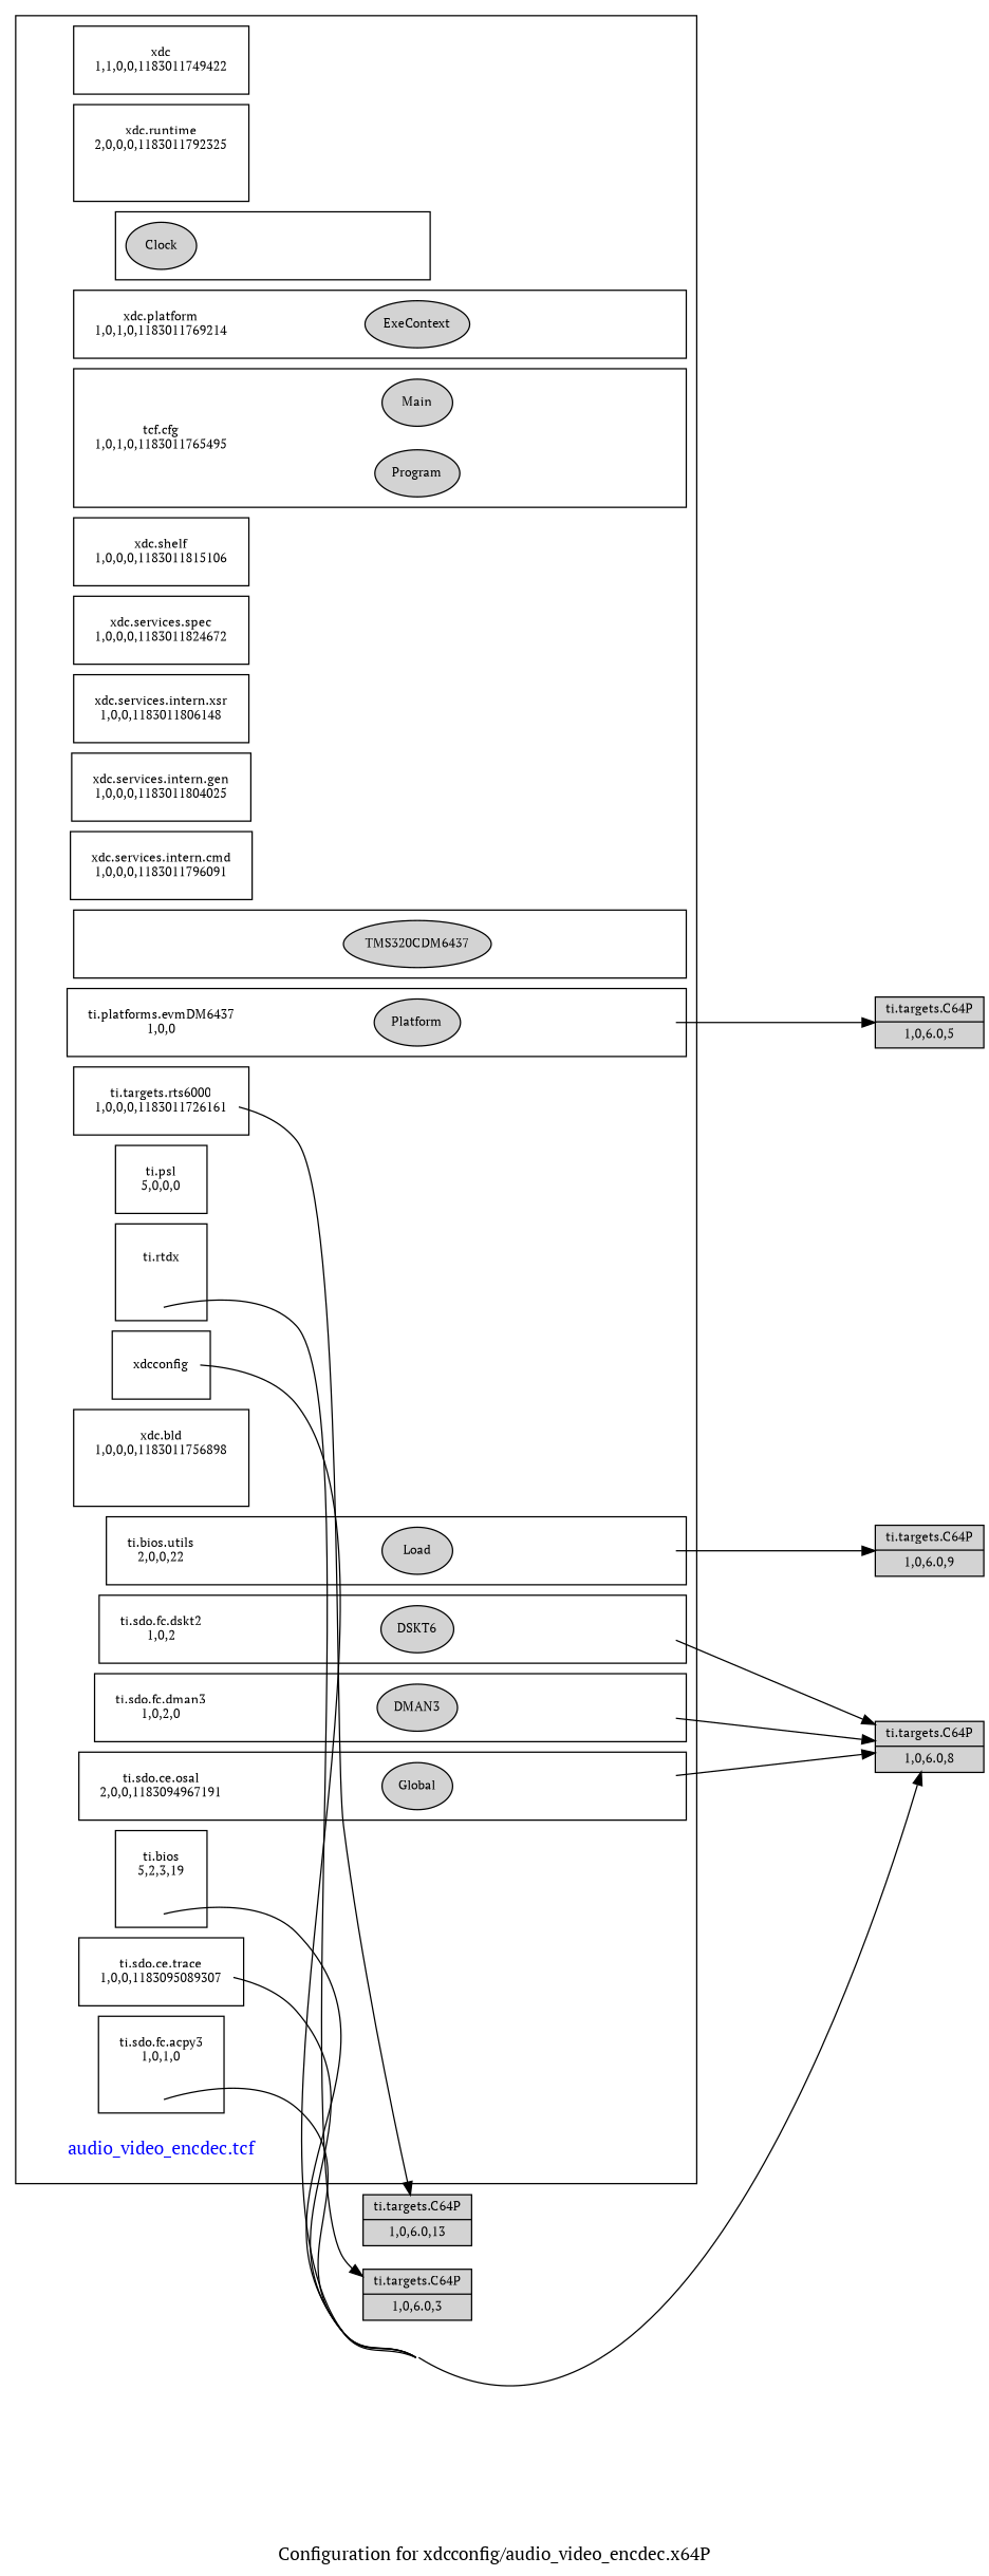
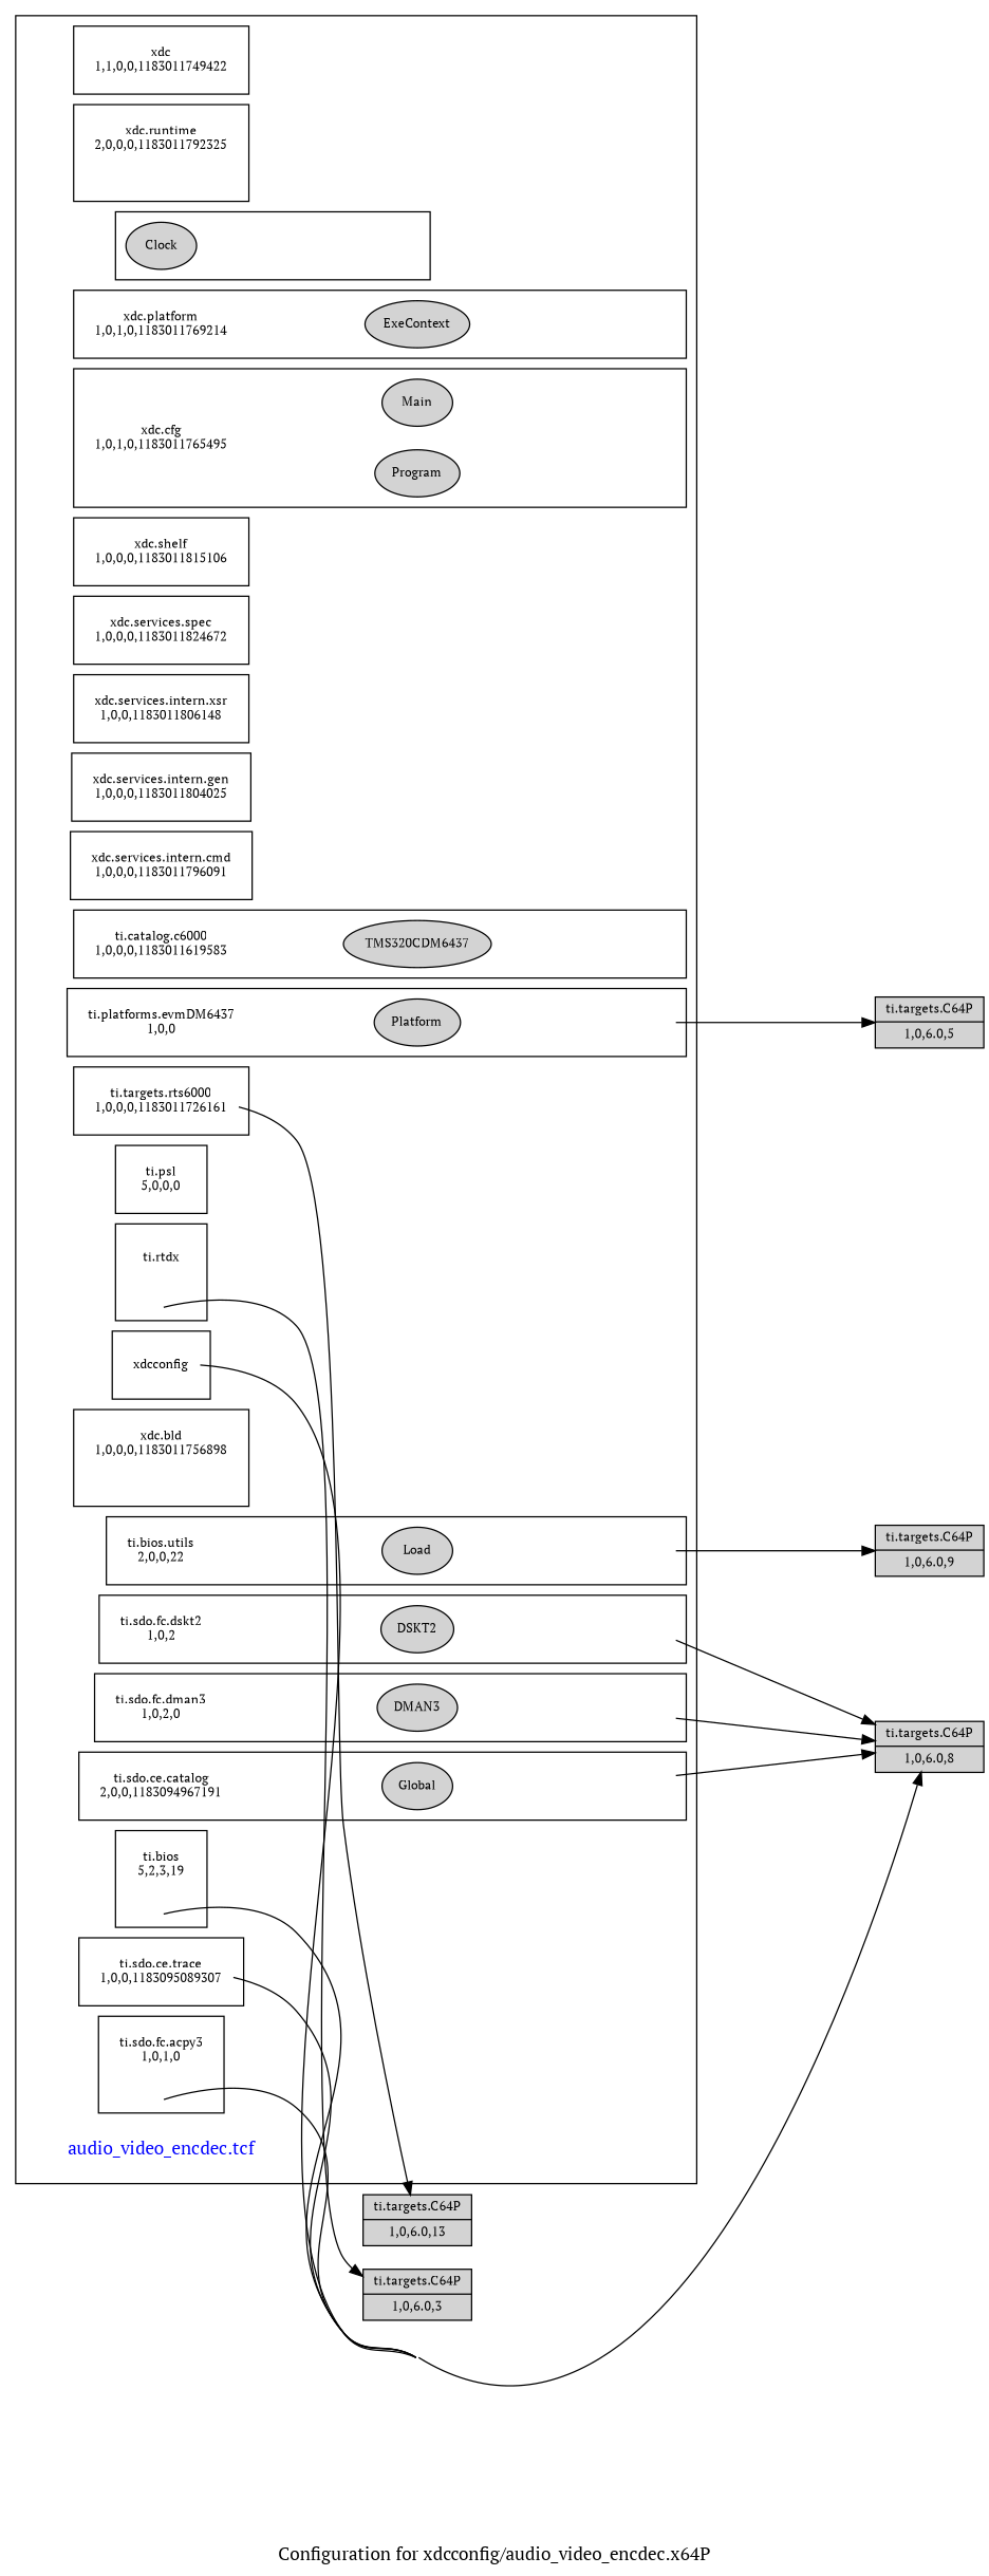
  digraph {
    compound=true
    concentrate=true
    fontname="PT Serif"
    label="\nConfiguration for xdcconfig/audio_video_encdec.x64P"
    rankdir=LR
    ranksep=".50 equally"
    node [font=Helvetica fontcolor=black fontname="PT Serif" fontsize=10 shape=box]
    edge [fontname="PT Serif" style=invis]
    n1 [color=white label="xdc\n1,1,0,0,1183011749422"]
    n2 [color=white label="xdc.runtime\n2,0,0,0,1183011792325"]
    xdc_runtime__bot [shape=point style=invis]
    n4 [fillcolor=lightgray label=Clock style=filled shape=""]
    xdc_services_global__bot [shape=point style=invis]
    n6 [color=white label="xdc.platform\n1,0,1,0,1183011769214"]
    n7 [fillcolor=lightgray label=ExeContext style=filled shape=""]
    xdc_platform__bot [shape=point style=invis]
-   n9 [color=white label="tcf.cfg\n1,0,1,0,1183011765495"]
+   n9 [color=white label="xdc.cfg\n1,0,1,0,1183011765495"]
    n10 [fillcolor=lightgray label=Program style=filled shape=""]
    n11 [fillcolor=lightgray label=Main style=filled shape=""]
    xdc_cfg__bot [shape=point style=invis]
    n13 [color=white label="xdc.shelf\n1,0,0,0,1183011815106"]
    n14 [color=white label="xdc.services.spec\n1,0,0,0,1183011824672"]
    n15 [color=white label="xdc.services.intern.xsr\n1,0,0,1183011806148"]
    n16 [color=white label="xdc.services.intern.gen\n1,0,0,0,1183011804025"]
    n17 [color=white label="xdc.services.intern.cmd\n1,0,0,0,1183011796091"]
+   n18 [color=white label="ti.catalog.c6000\n1,0,0,0,1183011619583"]
    n19 [fillcolor=lightgray label=TMS320CDM6437 style=filled shape=""]
    ti_catalog_c6000__bot [shape=point style=invis]
    n21 [color=white label="ti.platforms.evmDM6437\n1,0,0"]
    n22 [fillcolor=lightgray label=Platform style=filled shape=""]
    ti_platforms_evmDM6437__bot [shape=point style=invis]
    n24 [color=white label="ti.targets.rts6000\n1,0,0,0,1183011726161"]
    n25 [color=white label="ti.psl\n5,0,0,0"]
    n26 [color=white label="ti.rtdx\n"]
    ti_rtdx__bot [shape=point style=invis]
    n28 [color=white label="xdcconfig\n"]
    n29 [color=white label="xdc.bld\n1,0,0,0,1183011756898"]
    xdc_bld__bot [shape=point style=invis]
    n31 [color=white label="ti.bios\n5,2,3,19"]
    ti_bios__bot [shape=point style=invis]
    n33 [color=white label="ti.sdo.ce.trace\n1,0,0,1183095089307"]
    n34 [color=white label="ti.sdo.fc.dskt2\n1,0,2"]
-   n35 [fillcolor=lightgray label=DSKT6 style=filled shape=""]
+   n35 [fillcolor=lightgray label=DSKT2 style=filled shape=""]
    ti_sdo_fc_dskt2__bot [shape=point style=invis]
    n37 [color=white label="ti.sdo.fc.dman3\n1,0,2,0"]
    n38 [fillcolor=lightgray label=DMAN3 style=filled shape=""]
    ti_sdo_fc_dman3__bot [shape=point style=invis]
    n40 [color=white label="ti.bios.utils\n2,0,0,22"]
    n41 [fillcolor=lightgray label=Load style=filled shape=""]
    ti_bios_utils__bot [shape=point style=invis]
    n43 [color=white label="ti.sdo.fc.acpy3\n1,0,1,0"]
    ti_sdo_fc_acpy3__bot [shape=point style=invis]
-   n45 [color=white label="ti.sdo.ce.osal\n2,0,0,1183094967191"]
+   n45 [color=white label="ti.sdo.ce.catalog\n2,0,0,1183094967191"]
    n46 [fillcolor=lightgray label=Global style=filled shape=""]
    ti_sdo_ce_osal__bot [shape=point style=invis]
    n48 [color=white fontcolor=blue fontsize=14 label="audio_video_encdec.tcf" shape=""]
    n49 [fillcolor=lightgrey label="ti.targets.C64P|1,0,6.0,5" shape=record style=filled]
    n50 [fillcolor=lightgrey label="ti.targets.C64P|1,0,6.0,13" shape=record style=filled]
    n51 [fillcolor=lightgrey label="ti.targets.C64P|1,0,6.0,3" shape=record style=filled]
    n52 [fillcolor=lightgrey label="ti.targets.C64P|1,0,6.0,8" shape=record style=filled]
    n53 [fillcolor=lightgrey label="ti.targets.C64P|1,0,6.0,9" shape=record style=filled]
    subgraph cluster_1 {
      label=""
      n48
      subgraph cluster_2 {
        label=""
        n1
      }
      subgraph cluster_3 {
        label=""
        n2
        xdc_runtime__bot
      }
      subgraph cluster_4 {
        label=""
        n4
        xdc_services_global__bot
      }
      subgraph cluster_5 {
        label=""
        n6
        n7
        xdc_platform__bot
      }
      subgraph cluster_6 {
        label=""
        n9
        n10
        n11
        xdc_cfg__bot
      }
      subgraph cluster_7 {
        label=""
        n13
      }
      subgraph cluster_8 {
        label=""
        n14
      }
      subgraph cluster_9 {
        label=""
        n15
      }
      subgraph cluster_10 {
        label=""
        n16
      }
      subgraph cluster_11 {
        label=""
        n17
      }
      subgraph cluster_12 {
        label=""
+       n18
        n19
        ti_catalog_c6000__bot
      }
      subgraph cluster_13 {
        label=""
        n21
        n22
        ti_platforms_evmDM6437__bot
      }
      subgraph cluster_14 {
        label=""
        n24
      }
      subgraph cluster_15 {
        label=""
        n25
      }
      subgraph cluster_16 {
        label=""
        n26
        ti_rtdx__bot
      }
      subgraph cluster_17 {
        label=""
        n28
      }
      subgraph cluster_18 {
        label=""
        n29
        xdc_bld__bot
      }
      subgraph cluster_19 {
        label=""
        n31
        ti_bios__bot
      }
      subgraph cluster_20 {
        label=""
        n33
      }
      subgraph cluster_21 {
        label=""
        n34
        n35
        ti_sdo_fc_dskt2__bot
      }
      subgraph cluster_22 {
        label=""
        n37
        n38
        ti_sdo_fc_dman3__bot
      }
      subgraph cluster_23 {
        label=""
        n40
        n41
        ti_bios_utils__bot
      }
      subgraph cluster_24 {
        label=""
        n43
        ti_sdo_fc_acpy3__bot
      }
      subgraph cluster_25 {
        label=""
        n45
        n46
        ti_sdo_ce_osal__bot
      }
    }
    n4 -> xdc_services_global__bot
    n6 -> n7
    n7 -> xdc_platform__bot
    n9 -> n10
    n9 -> n11
    n10 -> xdc_cfg__bot
    n11 -> xdc_cfg__bot
+   n18 -> n19
    n19 -> ti_catalog_c6000__bot
    n21 -> n22
    n22 -> ti_platforms_evmDM6437__bot
    ti_platforms_evmDM6437__bot -> n49 [style=""]
    n24 -> n50 [style=""]
    ti_rtdx__bot -> n51 [style=""]
    n28 -> n52 [style=""]
    ti_bios__bot -> n52 [style=""]
    n33 -> n52 [style=""]
    n34 -> n35
    n35 -> ti_sdo_fc_dskt2__bot
    ti_sdo_fc_dskt2__bot -> n52 [style=""]
    n37 -> n38
    n38 -> ti_sdo_fc_dman3__bot
    ti_sdo_fc_dman3__bot -> n52 [style=""]
    n40 -> n41
    n41 -> ti_bios_utils__bot
    ti_bios_utils__bot -> n53 [style=""]
    ti_sdo_fc_acpy3__bot -> n52 [style=""]
    n45 -> n46
    n46 -> ti_sdo_ce_osal__bot
    ti_sdo_ce_osal__bot -> n52 [style=""]
  }
